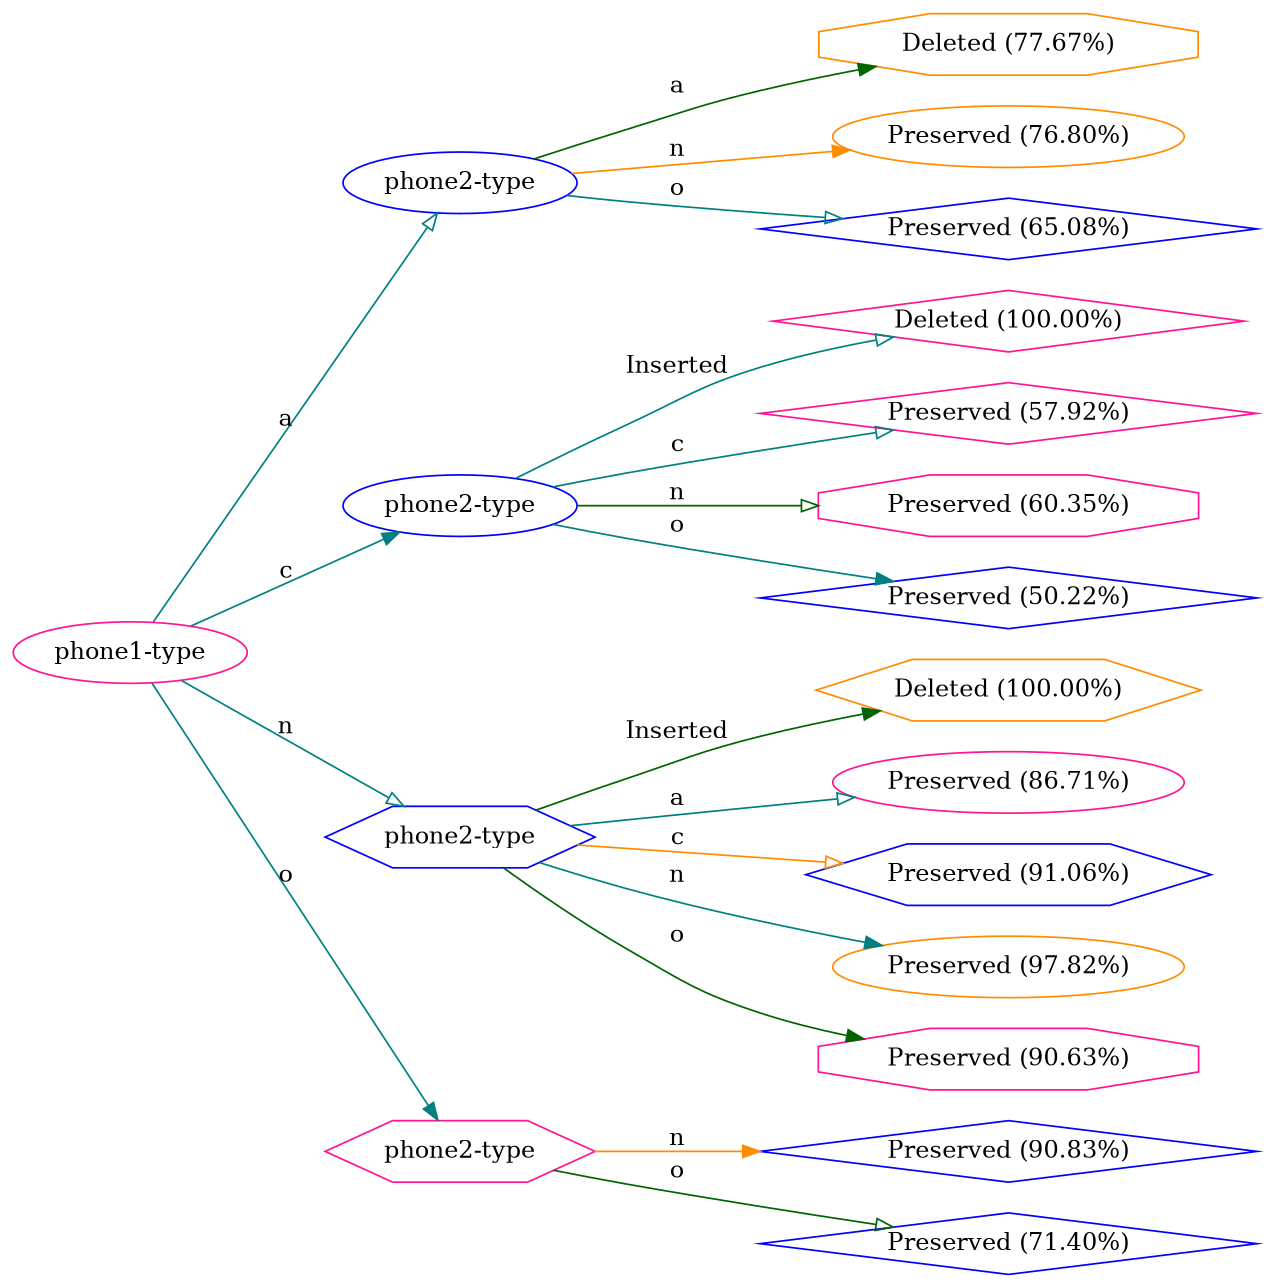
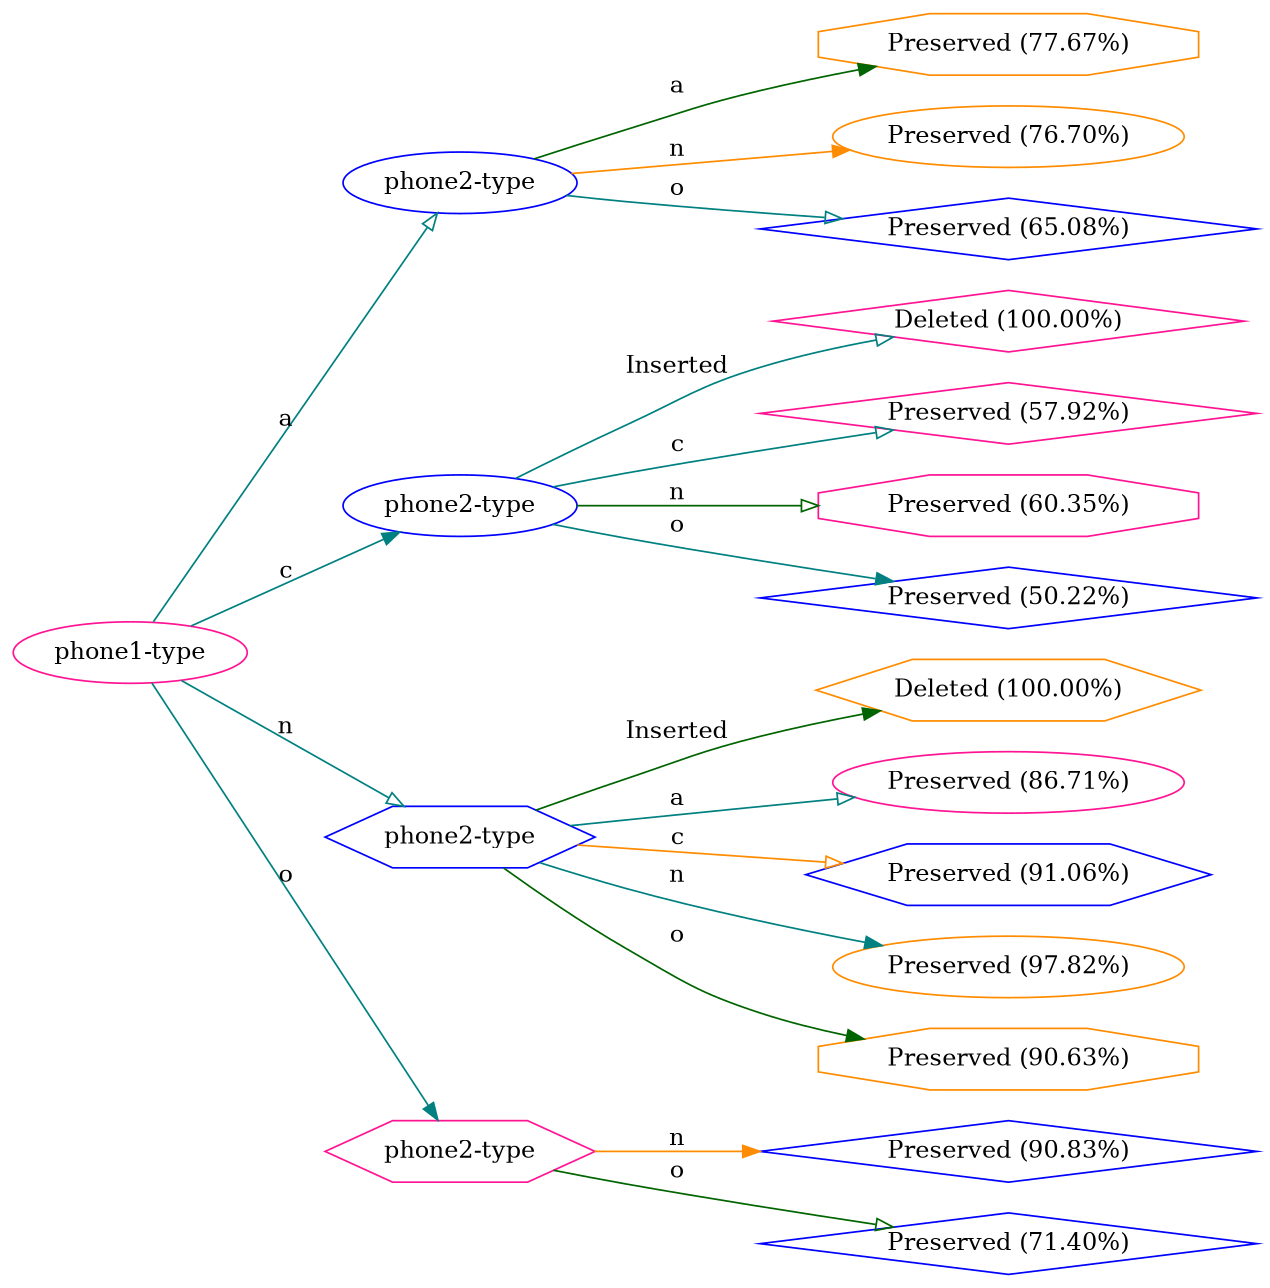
  digraph {
    rankdir=LR
    node [color=blue shape=ellipse]
    edge [arrowhead=onormal color=teal]
    n1 [color=deeppink label="phone1-type"]
    n2 [label="phone2-type"]
    n3 [label="phone2-type"]
    n4 [label="phone2-type" shape=hexagon]
    n5 [color=deeppink label="phone2-type" shape=hexagon]
-   n6 [color=darkorange label="Deleted (77.67%)" shape=octagon]
-   n7 [color=darkorange label="Preserved (76.80%)"]
+   n6 [color=darkorange label="Preserved (77.67%)" shape=octagon]
+   n7 [color=darkorange label="Preserved (76.70%)"]
    n8 [label="Preserved (65.08%)" shape=diamond]
    n9 [color=deeppink label="Deleted (100.00%)" shape=diamond]
    n10 [color=deeppink label="Preserved (57.92%)" shape=diamond]
    n11 [color=deeppink label="Preserved (60.35%)" shape=octagon]
    n12 [label="Preserved (50.22%)" shape=diamond]
    n13 [color=darkorange label="Deleted (100.00%)" shape=hexagon]
    n14 [color=deeppink label="Preserved (86.71%)"]
    n15 [label="Preserved (91.06%)" shape=hexagon]
    n16 [color=darkorange label="Preserved (97.82%)"]
-   n17 [color=deeppink label="Preserved (90.63%)" shape=octagon]
+   n17 [color=darkorange label="Preserved (90.63%)" shape=octagon]
    n18 [label="Preserved (90.83%)" shape=diamond]
    n19 [label="Preserved (71.40%)" shape=diamond]
    n1 -> n2 [label=a]
    n1 -> n3 [arrowhead=normal label=c]
    n1 -> n4 [label=n]
    n1 -> n5 [arrowhead=normal label=o]
    n2 -> n6 [arrowhead=normal color=darkgreen label=a]
    n2 -> n7 [arrowhead=normal color=darkorange label=n]
    n2 -> n8 [label=o]
    n3 -> n9 [label=Inserted]
    n3 -> n10 [label=c]
    n3 -> n11 [color=darkgreen label=n]
    n3 -> n12 [arrowhead=normal label=o]
    n4 -> n13 [arrowhead=normal color=darkgreen label=Inserted]
    n4 -> n14 [label=a]
    n4 -> n15 [color=darkorange label=c]
    n4 -> n16 [arrowhead=normal label=n]
    n4 -> n17 [arrowhead=normal color=darkgreen label=o]
    n5 -> n18 [arrowhead=normal color=darkorange label=n]
    n5 -> n19 [color=darkgreen label=o]
  }
